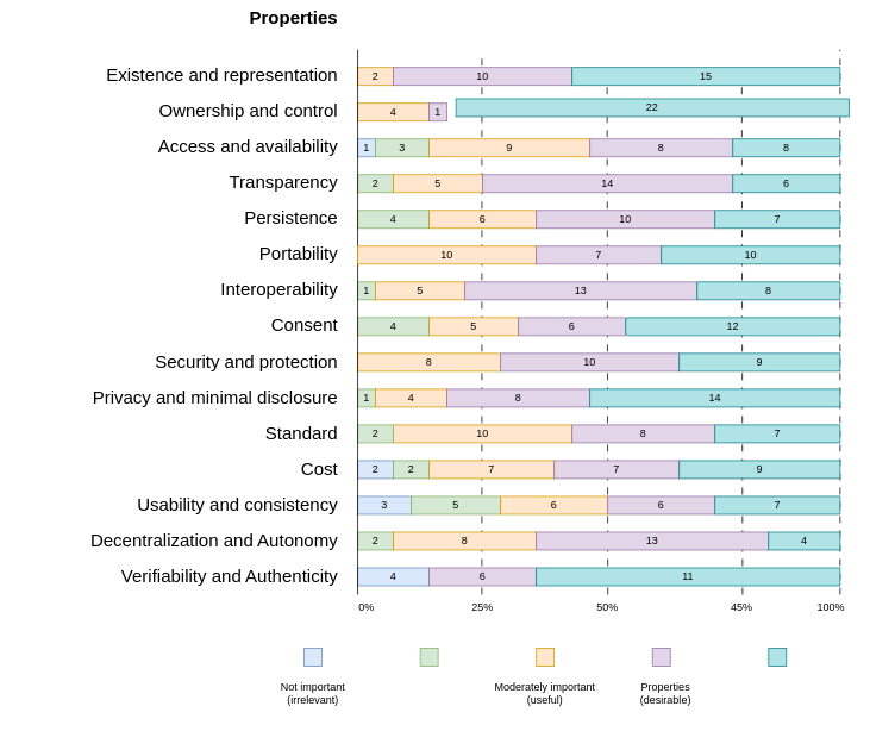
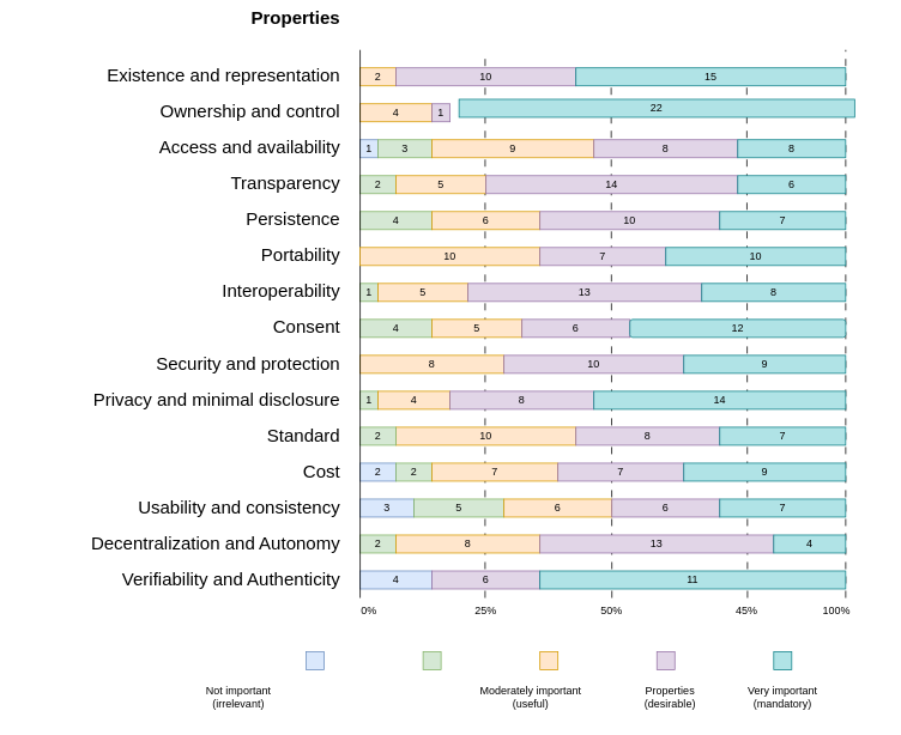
  <mxCell id="0" />
  <mxCell id="1" parent="0" />
  <mxCell id="2" value="" style="endArrow=none;html=1;rounded=0;strokeWidth=1;dashed=1;dashPattern=8 8;" edge="1" parent="1"><mxGeometry width="50" height="50" relative="1" as="geometry"><mxPoint x="940" y="630" as="sourcePoint" /><mxPoint x="940" y="20" as="targetPoint" /></mxGeometry></mxCell>
  <mxCell id="3" value="" style="endArrow=none;html=1;rounded=0;strokeWidth=1;dashed=1;dashPattern=8 8;" edge="1" parent="1"><mxGeometry width="50" height="50" relative="1" as="geometry"><mxPoint x="680" y="630" as="sourcePoint" /><mxPoint x="679.18" y="40" as="targetPoint" /></mxGeometry></mxCell>
  <mxCell id="4" value="" style="endArrow=none;html=1;rounded=0;strokeWidth=1;dashed=1;dashPattern=8 8;" edge="1" parent="1"><mxGeometry width="50" height="50" relative="1" as="geometry"><mxPoint x="539" y="630" as="sourcePoint" /><mxPoint x="539.05" y="25" as="targetPoint" /></mxGeometry></mxCell>
  <mxCell id="5" value="" style="endArrow=none;html=1;rounded=0;strokeWidth=1;dashed=1;dashPattern=8 8;" edge="1" parent="1"><mxGeometry width="50" height="50" relative="1" as="geometry"><mxPoint x="830.82" y="630" as="sourcePoint" /><mxPoint x="830" y="40" as="targetPoint" /></mxGeometry></mxCell>
  <mxCell id="6" value="&lt;div style=&quot;line-height: 200%;&quot; align=&quot;right&quot;&gt;&lt;b&gt;&lt;font style=&quot;font-size: 20px; line-height: 200%;&quot;&gt;Properties&lt;/font&gt;&lt;/b&gt;&lt;/div&gt;&lt;div align=&quot;right&quot;&gt;&lt;font style=&quot;font-size: 20px;&quot;&gt;&lt;br&gt;&lt;/font&gt;&lt;/div&gt;&lt;div style=&quot;line-height: 200%;&quot; align=&quot;right&quot;&gt;&lt;font style=&quot;font-size: 20px; line-height: 200%;&quot;&gt;Existence and representation&lt;/font&gt;&lt;/div&gt;&lt;div style=&quot;line-height: 200%;&quot; align=&quot;right&quot;&gt;&lt;font style=&quot;font-size: 20px; line-height: 200%;&quot;&gt;Ownership and control&lt;/font&gt;&lt;/div&gt;&lt;div style=&quot;line-height: 200%;&quot; align=&quot;right&quot;&gt;&lt;font style=&quot;font-size: 20px; line-height: 200%;&quot;&gt;Access and availability&lt;/font&gt;&lt;/div&gt;&lt;div style=&quot;line-height: 200%;&quot; align=&quot;right&quot;&gt;&lt;font style=&quot;font-size: 20px; line-height: 200%;&quot;&gt;Transparency&lt;/font&gt;&lt;/div&gt;&lt;div style=&quot;line-height: 200%;&quot; align=&quot;right&quot;&gt;&lt;font style=&quot;font-size: 20px; line-height: 200%;&quot;&gt;Persistence&lt;/font&gt;&lt;/div&gt;&lt;div style=&quot;line-height: 200%;&quot; align=&quot;right&quot;&gt;&lt;font style=&quot;font-size: 20px; line-height: 200%;&quot;&gt;Portability&lt;/font&gt;&lt;/div&gt;&lt;div style=&quot;line-height: 200%;&quot; align=&quot;right&quot;&gt;&lt;font style=&quot;font-size: 20px; line-height: 200%;&quot;&gt;Interoperability&lt;/font&gt;&lt;/div&gt;&lt;div style=&quot;line-height: 200%;&quot; align=&quot;right&quot;&gt;&lt;font style=&quot;font-size: 20px; line-height: 200%;&quot;&gt;Consent&lt;/font&gt;&lt;/div&gt;&lt;div style=&quot;line-height: 200%;&quot; align=&quot;right&quot;&gt;&lt;font style=&quot;font-size: 20px; line-height: 200%;&quot;&gt;Security and protection&lt;/font&gt;&lt;/div&gt;&lt;div style=&quot;line-height: 200%;&quot; align=&quot;right&quot;&gt;&lt;font style=&quot;font-size: 20px; line-height: 200%;&quot;&gt;Privacy and minimal disclosure&lt;/font&gt;&lt;/div&gt;&lt;div style=&quot;line-height: 200%;&quot; align=&quot;right&quot;&gt;&lt;font style=&quot;font-size: 20px; line-height: 200%;&quot;&gt;Standard&lt;/font&gt;&lt;/div&gt;&lt;div style=&quot;line-height: 200%;&quot; align=&quot;right&quot;&gt;&lt;font style=&quot;font-size: 20px; line-height: 200%;&quot;&gt;Cost&lt;/font&gt;&lt;/div&gt;&lt;div style=&quot;line-height: 200%;&quot; align=&quot;right&quot;&gt;&lt;font style=&quot;font-size: 20px; line-height: 200%;&quot;&gt;Usability and consistency&lt;/font&gt;&lt;/div&gt;&lt;div style=&quot;line-height: 200%;&quot; align=&quot;right&quot;&gt;&lt;font style=&quot;font-size: 20px; line-height: 200%;&quot;&gt;Decentralization and Autonomy&lt;/font&gt;&lt;/div&gt;&lt;div style=&quot;line-height: 200%;&quot; align=&quot;right&quot;&gt;&lt;font style=&quot;font-size: 20px; line-height: 200%;&quot;&gt;Verifiability and Authenticity&lt;/font&gt;&lt;/div&gt;" style="rounded=1;whiteSpace=wrap;html=1;align=right;fillColor=none;strokeColor=none;strokeWidth=2;" vertex="1" parent="1"><mxGeometry x="20" y="90" width="360" height="412.5" as="geometry" /></mxCell>
  <mxCell id="7" value="2" style="rounded=0;whiteSpace=wrap;html=1;fillColor=#ffe6cc;strokeColor=#d79b00;" vertex="1" parent="1"><mxGeometry x="400" y="40" width="40" height="20" as="geometry" /></mxCell>
  <mxCell id="8" value="4" style="rounded=0;whiteSpace=wrap;html=1;fillColor=#ffe6cc;strokeColor=#d79b00;" vertex="1" parent="1"><mxGeometry x="400" y="80" width="80" height="20" as="geometry" /></mxCell>
  <mxCell id="9" value="1" style="rounded=0;whiteSpace=wrap;html=1;fillColor=#dae8fc;strokeColor=#6c8ebf;" vertex="1" parent="1"><mxGeometry x="400" y="120" width="20" height="20" as="geometry" /></mxCell>
  <mxCell id="10" value="2" style="rounded=0;whiteSpace=wrap;html=1;fillColor=#d5e8d4;strokeColor=#82b366;" vertex="1" parent="1"><mxGeometry x="400" y="160" width="40" height="20" as="geometry" /></mxCell>
  <mxCell id="11" value="4" style="rounded=0;whiteSpace=wrap;html=1;fillColor=#d5e8d4;strokeColor=#82b366;" vertex="1" parent="1"><mxGeometry x="400" y="200" width="80" height="20" as="geometry" /></mxCell>
  <mxCell id="12" value="10" style="rounded=0;whiteSpace=wrap;html=1;fillColor=#ffe6cc;strokeColor=#d79b00;" vertex="1" parent="1"><mxGeometry x="440" y="440" width="200" height="20" as="geometry" /></mxCell>
  <mxCell id="13" value="1" style="rounded=0;whiteSpace=wrap;html=1;fillColor=#d5e8d4;strokeColor=#82b366;" vertex="1" parent="1"><mxGeometry x="400" y="280" width="20" height="20" as="geometry" /></mxCell>
  <mxCell id="14" value="4" style="rounded=0;whiteSpace=wrap;html=1;fillColor=#d5e8d4;strokeColor=#82b366;" vertex="1" parent="1"><mxGeometry x="400" y="320" width="80" height="20" as="geometry" /></mxCell>
  <mxCell id="15" value="8" style="rounded=0;whiteSpace=wrap;html=1;fillColor=#ffe6cc;strokeColor=#d79b00;" vertex="1" parent="1"><mxGeometry x="400" y="360" width="160" height="20" as="geometry" /></mxCell>
  <mxCell id="16" value="1" style="rounded=0;whiteSpace=wrap;html=1;fillColor=#d5e8d4;strokeColor=#82b366;" vertex="1" parent="1"><mxGeometry x="400" y="400" width="20" height="20" as="geometry" /></mxCell>
  <mxCell id="17" value="2" style="rounded=0;whiteSpace=wrap;html=1;fillColor=#d5e8d4;strokeColor=#82b366;" vertex="1" parent="1"><mxGeometry x="400" y="440" width="40" height="20" as="geometry" /></mxCell>
  <mxCell id="18" value="2" style="rounded=0;whiteSpace=wrap;html=1;fillColor=#dae8fc;strokeColor=#6c8ebf;" vertex="1" parent="1"><mxGeometry x="400" y="480" width="40" height="20" as="geometry" /></mxCell>
  <mxCell id="19" value="3" style="rounded=0;whiteSpace=wrap;html=1;fillColor=#dae8fc;strokeColor=#6c8ebf;" vertex="1" parent="1"><mxGeometry x="400" y="520" width="60" height="20" as="geometry" /></mxCell>
  <mxCell id="20" value="2" style="rounded=0;whiteSpace=wrap;html=1;fillColor=#d5e8d4;strokeColor=#82b366;" vertex="1" parent="1"><mxGeometry x="400" y="560" width="40" height="20" as="geometry" /></mxCell>
  <mxCell id="21" value="4" style="rounded=0;whiteSpace=wrap;html=1;fillColor=#dae8fc;strokeColor=#6c8ebf;" vertex="1" parent="1"><mxGeometry x="400" y="600" width="80" height="20" as="geometry" /></mxCell>
  <mxCell id="22" value="2" style="rounded=0;whiteSpace=wrap;html=1;fillColor=#d5e8d4;strokeColor=#82b366;" vertex="1" parent="1"><mxGeometry x="440" y="480" width="40" height="20" as="geometry" /></mxCell>
  <mxCell id="23" value="3" style="rounded=0;whiteSpace=wrap;html=1;fillColor=#d5e8d4;strokeColor=#82b366;" vertex="1" parent="1"><mxGeometry x="420" y="120" width="60" height="20" as="geometry" /></mxCell>
  <mxCell id="24" value="5" style="rounded=0;whiteSpace=wrap;html=1;fillColor=#d5e8d4;strokeColor=#82b366;" vertex="1" parent="1"><mxGeometry x="460" y="520" width="100" height="20" as="geometry" /></mxCell>
  <mxCell id="25" value="4" style="rounded=0;whiteSpace=wrap;html=1;fillColor=#ffe6cc;strokeColor=#d79b00;" vertex="1" parent="1"><mxGeometry x="420" y="400" width="80" height="20" as="geometry" /></mxCell>
  <mxCell id="26" value="" style="endArrow=none;html=1;rounded=0;strokeWidth=1;" edge="1" parent="1"><mxGeometry width="50" height="50" relative="1" as="geometry"><mxPoint x="400" y="630" as="sourcePoint" /><mxPoint x="400" y="20" as="targetPoint" /></mxGeometry></mxCell>
  <mxCell id="27" value="&lt;div&gt;5&lt;/div&gt;" style="rounded=0;whiteSpace=wrap;html=1;fillColor=#ffe6cc;strokeColor=#d79b00;" vertex="1" parent="1"><mxGeometry x="420" y="280" width="100" height="20" as="geometry" /></mxCell>
  <mxCell id="28" value="&lt;div&gt;5&lt;/div&gt;" style="rounded=0;whiteSpace=wrap;html=1;fillColor=#ffe6cc;strokeColor=#d79b00;" vertex="1" parent="1"><mxGeometry x="480" y="320" width="100" height="20" as="geometry" /></mxCell>
  <mxCell id="29" value="5" style="rounded=0;whiteSpace=wrap;html=1;fillColor=#ffe6cc;strokeColor=#d79b00;" vertex="1" parent="1"><mxGeometry x="440" y="160" width="100" height="20" as="geometry" /></mxCell>
  <mxCell id="30" value="6" style="rounded=0;whiteSpace=wrap;html=1;fillColor=#ffe6cc;strokeColor=#d79b00;" vertex="1" parent="1"><mxGeometry x="480" y="200" width="120" height="20" as="geometry" /></mxCell>
  <mxCell id="31" value="10" style="rounded=0;whiteSpace=wrap;html=1;fillColor=#ffe6cc;strokeColor=#d79b00;" vertex="1" parent="1"><mxGeometry x="400" y="240" width="200" height="20" as="geometry" /></mxCell>
  <mxCell id="32" value="7" style="rounded=0;whiteSpace=wrap;html=1;fillColor=#ffe6cc;strokeColor=#d79b00;" vertex="1" parent="1"><mxGeometry x="480" y="480" width="140" height="20" as="geometry" /></mxCell>
  <mxCell id="33" value="8" style="rounded=0;whiteSpace=wrap;html=1;fillColor=#ffe6cc;strokeColor=#d79b00;" vertex="1" parent="1"><mxGeometry x="440" y="560" width="160" height="20" as="geometry" /></mxCell>
  <mxCell id="34" value="6" style="rounded=0;whiteSpace=wrap;html=1;fillColor=#ffe6cc;strokeColor=#d79b00;" vertex="1" parent="1"><mxGeometry x="560" y="520" width="120" height="20" as="geometry" /></mxCell>
  <mxCell id="35" value="9" style="rounded=0;whiteSpace=wrap;html=1;fillColor=#ffe6cc;strokeColor=#d79b00;" vertex="1" parent="1"><mxGeometry x="480" y="120" width="180" height="20" as="geometry" /></mxCell>
  <mxCell id="36" value="1" style="rounded=0;whiteSpace=wrap;html=1;fillColor=#e1d5e7;strokeColor=#9673a6;" vertex="1" parent="1"><mxGeometry x="480" y="80" width="20" height="20" as="geometry" /></mxCell>
  <mxCell id="37" value="10" style="rounded=0;whiteSpace=wrap;html=1;fillColor=#e1d5e7;strokeColor=#9673a6;" vertex="1" parent="1"><mxGeometry x="440" y="40" width="200" height="20" as="geometry" /></mxCell>
  <mxCell id="38" value="10" style="rounded=0;whiteSpace=wrap;html=1;fillColor=#e1d5e7;strokeColor=#9673a6;" vertex="1" parent="1"><mxGeometry x="560" y="360" width="200" height="20" as="geometry" /></mxCell>
  <mxCell id="39" value="13" style="rounded=0;whiteSpace=wrap;html=1;fillColor=#e1d5e7;strokeColor=#9673a6;" vertex="1" parent="1"><mxGeometry x="600" y="560" width="260" height="20" as="geometry" /></mxCell>
  <mxCell id="40" value="8" style="rounded=0;whiteSpace=wrap;html=1;fillColor=#e1d5e7;strokeColor=#9673a6;" vertex="1" parent="1"><mxGeometry x="500" y="400" width="160" height="20" as="geometry" /></mxCell>
  <mxCell id="41" value="7" style="rounded=0;whiteSpace=wrap;html=1;fillColor=#e1d5e7;strokeColor=#9673a6;" vertex="1" parent="1"><mxGeometry x="600" y="240" width="140" height="20" as="geometry" /></mxCell>
  <mxCell id="42" value="6" style="rounded=0;whiteSpace=wrap;html=1;fillColor=#e1d5e7;strokeColor=#9673a6;" vertex="1" parent="1"><mxGeometry x="580" y="320" width="120" height="20" as="geometry" /></mxCell>
  <mxCell id="43" value="14" style="rounded=0;whiteSpace=wrap;html=1;fillColor=#e1d5e7;strokeColor=#9673a6;" vertex="1" parent="1"><mxGeometry x="540" y="160" width="280" height="20" as="geometry" /></mxCell>
  <mxCell id="44" value="10" style="rounded=0;whiteSpace=wrap;html=1;fillColor=#e1d5e7;strokeColor=#9673a6;" vertex="1" parent="1"><mxGeometry x="600" y="200" width="200" height="20" as="geometry" /></mxCell>
  <mxCell id="45" value="8" style="rounded=0;whiteSpace=wrap;html=1;fillColor=#e1d5e7;strokeColor=#9673a6;" vertex="1" parent="1"><mxGeometry x="640" y="440" width="160" height="20" as="geometry" /></mxCell>
  <mxCell id="46" value="7" style="rounded=0;whiteSpace=wrap;html=1;fillColor=#e1d5e7;strokeColor=#9673a6;" vertex="1" parent="1"><mxGeometry x="620" y="480" width="140" height="20" as="geometry" /></mxCell>
  <mxCell id="47" value="13" style="rounded=0;whiteSpace=wrap;html=1;fillColor=#e1d5e7;strokeColor=#9673a6;" vertex="1" parent="1"><mxGeometry x="520" y="280" width="260" height="20" as="geometry" /></mxCell>
  <mxCell id="48" value="8" style="rounded=0;whiteSpace=wrap;html=1;fillColor=#e1d5e7;strokeColor=#9673a6;" vertex="1" parent="1"><mxGeometry x="660" y="120" width="160" height="20" as="geometry" /></mxCell>
  <mxCell id="49" value="6" style="rounded=0;whiteSpace=wrap;html=1;fillColor=#e1d5e7;strokeColor=#9673a6;" vertex="1" parent="1"><mxGeometry x="480" y="600" width="120" height="20" as="geometry" /></mxCell>
  <mxCell id="50" value="22" style="rounded=0;whiteSpace=wrap;html=1;fillColor=#b0e3e6;strokeColor=#0e8088;" vertex="1" parent="1"><mxGeometry x="510" y="75" width="440" height="20" as="geometry" /></mxCell>
  <mxCell id="51" value="15" style="rounded=0;whiteSpace=wrap;html=1;fillColor=#b0e3e6;strokeColor=#0e8088;" vertex="1" parent="1"><mxGeometry x="640" y="40" width="300" height="20" as="geometry" /></mxCell>
  <mxCell id="52" value="14" style="rounded=0;whiteSpace=wrap;html=1;fillColor=#b0e3e6;strokeColor=#0e8088;" vertex="1" parent="1"><mxGeometry x="660" y="400" width="280" height="20" as="geometry" /></mxCell>
  <mxCell id="53" value="8" style="rounded=0;whiteSpace=wrap;html=1;fillColor=#b0e3e6;strokeColor=#0e8088;" vertex="1" parent="1"><mxGeometry x="780" y="280" width="160" height="20" as="geometry" /></mxCell>
  <mxCell id="54" value="9" style="rounded=0;whiteSpace=wrap;html=1;fillColor=#b0e3e6;strokeColor=#0e8088;" vertex="1" parent="1"><mxGeometry x="760" y="360" width="180" height="20" as="geometry" /></mxCell>
  <mxCell id="55" value="10" style="rounded=0;whiteSpace=wrap;html=1;fillColor=#b0e3e6;strokeColor=#0e8088;" vertex="1" parent="1"><mxGeometry x="740" y="240" width="200" height="20" as="geometry" /></mxCell>
  <mxCell id="56" value="12" style="whiteSpace=wrap;html=1;fillColor=#b0e3e6;strokeColor=#0e8088;rounded=1;" vertex="1" parent="1"><mxGeometry x="700" y="320" width="240" height="20" as="geometry" /></mxCell>
  <mxCell id="57" value="11" style="rounded=0;whiteSpace=wrap;html=1;fillColor=#b0e3e6;strokeColor=#0e8088;" vertex="1" parent="1"><mxGeometry x="600" y="600" width="340" height="20" as="geometry" /></mxCell>
  <mxCell id="58" value="7" style="rounded=0;whiteSpace=wrap;html=1;fillColor=#b0e3e6;strokeColor=#0e8088;" vertex="1" parent="1"><mxGeometry x="800" y="200" width="140" height="20" as="geometry" /></mxCell>
  <mxCell id="59" value="6" style="rounded=0;whiteSpace=wrap;html=1;fillColor=#b0e3e6;strokeColor=#0e8088;" vertex="1" parent="1"><mxGeometry x="820" y="160" width="120" height="20" as="geometry" /></mxCell>
  <mxCell id="60" value="7" style="rounded=0;whiteSpace=wrap;html=1;fillColor=#b0e3e6;strokeColor=#0e8088;" vertex="1" parent="1"><mxGeometry x="800" y="440" width="140" height="20" as="geometry" /></mxCell>
  <mxCell id="61" value="9" style="rounded=0;whiteSpace=wrap;html=1;fillColor=#b0e3e6;strokeColor=#0e8088;" vertex="1" parent="1"><mxGeometry x="760" y="480" width="180" height="20" as="geometry" /></mxCell>
  <mxCell id="62" value="8" style="rounded=0;whiteSpace=wrap;html=1;fillColor=#b0e3e6;strokeColor=#0e8088;" vertex="1" parent="1"><mxGeometry x="820" y="120" width="120" height="20" as="geometry" /></mxCell>
  <mxCell id="63" value="4" style="rounded=0;whiteSpace=wrap;html=1;fillColor=#b0e3e6;strokeColor=#0e8088;" vertex="1" parent="1"><mxGeometry x="860" y="560" width="80" height="20" as="geometry" /></mxCell>
  <mxCell id="64" value="6" style="rounded=0;whiteSpace=wrap;html=1;fillColor=#e1d5e7;strokeColor=#9673a6;" vertex="1" parent="1"><mxGeometry x="680" y="520" width="120" height="20" as="geometry" /></mxCell>
  <mxCell id="65" value="7" style="rounded=0;whiteSpace=wrap;html=1;fillColor=#b0e3e6;strokeColor=#0e8088;" vertex="1" parent="1"><mxGeometry x="800" y="520" width="140" height="20" as="geometry" /></mxCell>
  <mxCell id="66" value="" style="rounded=0;whiteSpace=wrap;html=1;fillColor=#dae8fc;strokeColor=#6c8ebf;" vertex="1" parent="1"><mxGeometry x="340" y="690" width="20" height="20" as="geometry" /></mxCell>
  <mxCell id="67" value="" style="rounded=0;whiteSpace=wrap;html=1;fillColor=#d5e8d4;strokeColor=#82b366;" vertex="1" parent="1"><mxGeometry x="470" y="690" width="20" height="20" as="geometry" /></mxCell>
  <mxCell id="68" value="" style="rounded=0;whiteSpace=wrap;html=1;fillColor=#e1d5e7;strokeColor=#9673a6;" vertex="1" parent="1"><mxGeometry x="730" y="690" width="20" height="20" as="geometry" /></mxCell>
  <mxCell id="69" value="" style="rounded=0;whiteSpace=wrap;html=1;fillColor=#ffe6cc;strokeColor=#d79b00;" vertex="1" parent="1"><mxGeometry x="600" y="690" width="20" height="20" as="geometry" /></mxCell>
  <mxCell id="70" value="" style="rounded=0;whiteSpace=wrap;html=1;fillColor=#b0e3e6;strokeColor=#0e8088;" vertex="1" parent="1"><mxGeometry x="860" y="690" width="20" height="20" as="geometry" /></mxCell>
- <mxCell id="71" value="Not important&#10;(irrelevant)" style="text;whiteSpace=wrap;align=center;" vertex="1" parent="1"><mxGeometry x="300" y="720" width="100" height="40" as="geometry" /></mxCell>
+ <mxCell id="71" value="Not important&#10;(irrelevant)" style="text;whiteSpace=wrap;align=center;" vertex="1" parent="1"><mxGeometry x="215" y="720" width="100" height="40" as="geometry" /></mxCell>
  <mxCell id="72" value="25%" style="text;whiteSpace=wrap;align=center;" vertex="1" parent="1"><mxGeometry x="490" y="630" width="100" height="40" as="geometry" /></mxCell>
  <mxCell id="73" value="50%" style="text;whiteSpace=wrap;align=center;" vertex="1" parent="1"><mxGeometry x="630" y="630" width="100" height="40" as="geometry" /></mxCell>
  <mxCell id="74" value="45%" style="text;whiteSpace=wrap;align=center;" vertex="1" parent="1"><mxGeometry x="780" y="630" width="100" height="40" as="geometry" /></mxCell>
  <mxCell id="75" value="100%" style="text;whiteSpace=wrap;align=center;" vertex="1" parent="1"><mxGeometry x="880" y="630" width="100" height="40" as="geometry" /></mxCell>
  <mxCell id="76" value="0%" style="text;whiteSpace=wrap;align=center;" vertex="1" parent="1"><mxGeometry x="360" y="630" width="100" height="40" as="geometry" /></mxCell>
- <mxCell id="77" value="Moderately important&#10;(useful)" style="text;whiteSpace=wrap;align=center;" vertex="1" parent="1"><mxGeometry x="545" y="720" width="130" height="40" as="geometry" /></mxCell>
+ <mxCell id="77" value="Moderately important&#10;(useful)" style="text;whiteSpace=wrap;align=center;" vertex="1" parent="1"><mxGeometry x="525" y="720" width="130" height="40" as="geometry" /></mxCell>
  <mxCell id="78" value="Properties&#10;(desirable)" style="text;whiteSpace=wrap;align=center;" vertex="1" parent="1"><mxGeometry x="680" y="720" width="130" height="40" as="geometry" /></mxCell>
+ <mxCell id="79" value="Very important&#10;(mandatory)" style="text;whiteSpace=wrap;align=center;" vertex="1" parent="1"><mxGeometry x="820" y="720" width="100" height="40" as="geometry" /></mxCell>
